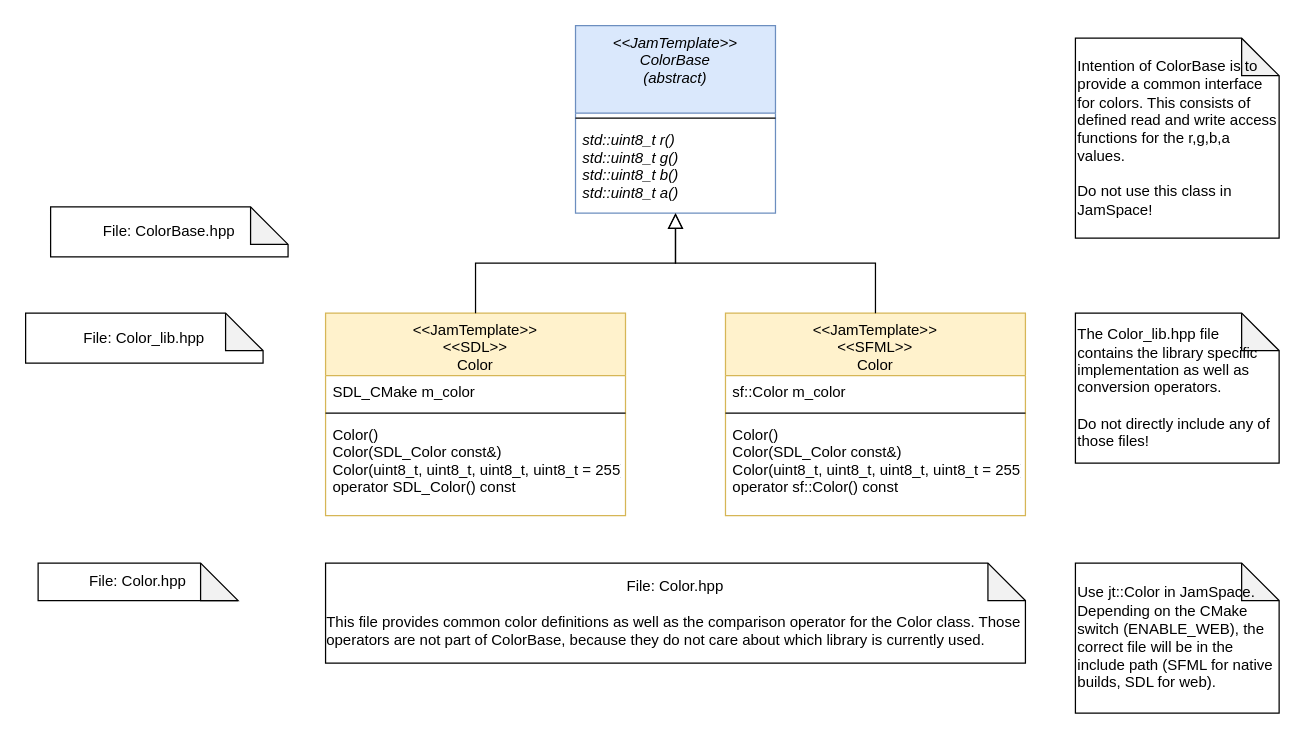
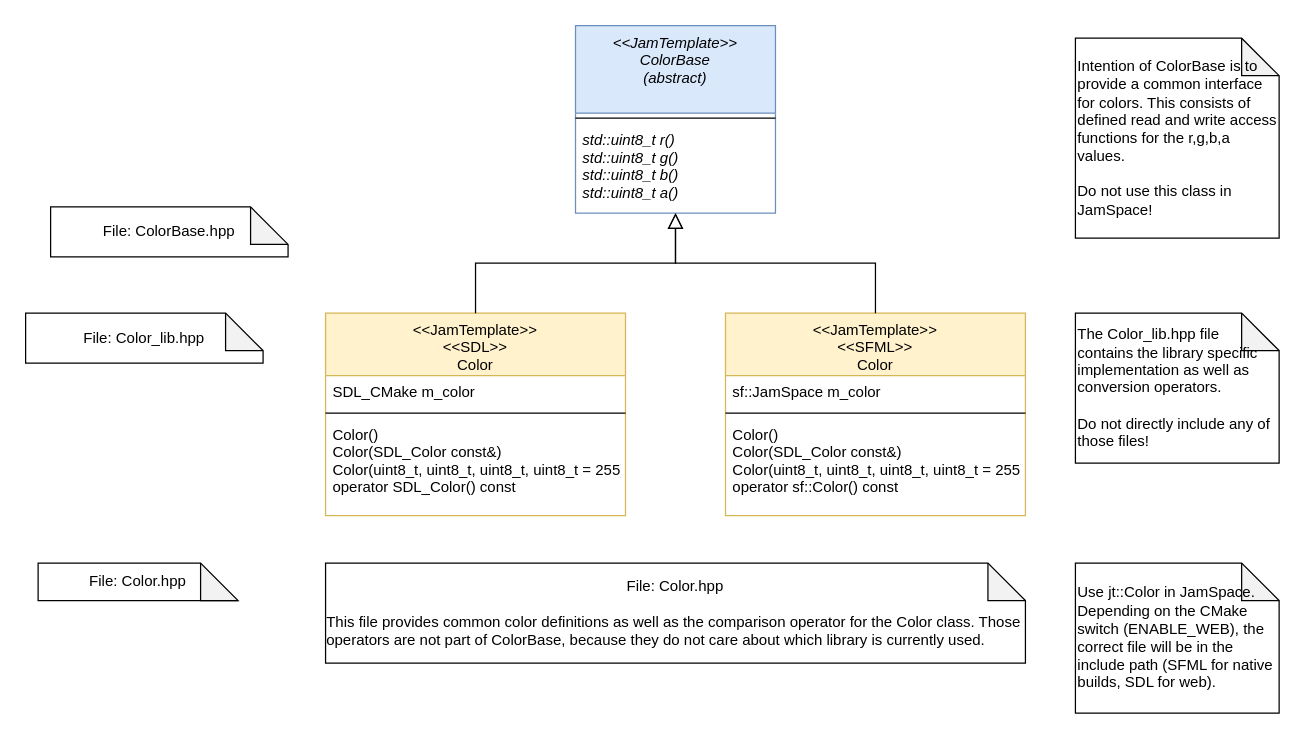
  <mxCell id="0" />
  <mxCell id="1" parent="0" />
  <mxCell id="2" value="&lt;&lt;JamTemplate&gt;&gt;&#10;ColorBase&#10;(abstract)" style="swimlane;fontStyle=2;align=center;verticalAlign=top;childLayout=stackLayout;horizontal=1;startSize=70;horizontalStack=0;resizeParent=1;resizeLast=0;collapsible=1;marginBottom=0;rounded=0;shadow=0;strokeWidth=1;fillColor=#dae8fc;strokeColor=#6c8ebf;" parent="1" vertex="1"><mxGeometry x="460" y="20" width="160" height="150" as="geometry"><mxRectangle x="230" y="140" width="160" height="26" as="alternateBounds" /></mxGeometry></mxCell>
  <mxCell id="3" value="" style="line;html=1;strokeWidth=1;align=left;verticalAlign=middle;spacingTop=-1;spacingLeft=3;spacingRight=3;rotatable=0;labelPosition=right;points=[];portConstraint=eastwest;" parent="2" vertex="1"><mxGeometry y="70" width="160" height="8" as="geometry" /></mxCell>
  <mxCell id="4" value="std::uint8_t r()&#10;std::uint8_t g()&#10;std::uint8_t b()&#10;std::uint8_t a()" style="text;align=left;verticalAlign=top;spacingLeft=4;spacingRight=4;overflow=hidden;rotatable=0;points=[[0,0.5],[1,0.5]];portConstraint=eastwest;fontStyle=2" parent="2" vertex="1"><mxGeometry y="78" width="160" height="72" as="geometry" /></mxCell>
  <mxCell id="5" value="&lt;&lt;JamTemplate&gt;&gt;&#10;&lt;&lt;SDL&gt;&gt;&#10;Color" style="swimlane;fontStyle=0;align=center;verticalAlign=top;childLayout=stackLayout;horizontal=1;startSize=50;horizontalStack=0;resizeParent=1;resizeLast=0;collapsible=1;marginBottom=0;rounded=0;shadow=0;strokeWidth=1;fillColor=#fff2cc;strokeColor=#d6b656;" parent="1" vertex="1"><mxGeometry x="260" y="250" width="240" height="162" as="geometry"><mxRectangle x="130" y="380" width="160" height="26" as="alternateBounds" /></mxGeometry></mxCell>
  <mxCell id="6" value="SDL_CMake m_color" style="text;align=left;verticalAlign=top;spacingLeft=4;spacingRight=4;overflow=hidden;rotatable=0;points=[[0,0.5],[1,0.5]];portConstraint=eastwest;" parent="5" vertex="1"><mxGeometry y="50" width="240" height="26" as="geometry" /></mxCell>
  <mxCell id="7" value="" style="line;html=1;strokeWidth=1;align=left;verticalAlign=middle;spacingTop=-1;spacingLeft=3;spacingRight=3;rotatable=0;labelPosition=right;points=[];portConstraint=eastwest;" parent="5" vertex="1"><mxGeometry y="76" width="240" height="8" as="geometry" /></mxCell>
  <mxCell id="8" value="Color()&#10;Color(SDL_Color const&amp;)&#10;Color(uint8_t, uint8_t, uint8_t, uint8_t = 255)&#10;operator SDL_Color() const" style="text;align=left;verticalAlign=top;spacingLeft=4;spacingRight=4;overflow=hidden;rotatable=0;points=[[0,0.5],[1,0.5]];portConstraint=eastwest;fontStyle=0" parent="5" vertex="1"><mxGeometry y="84" width="240" height="76" as="geometry" /></mxCell>
  <mxCell id="9" value="" style="endArrow=block;endSize=10;endFill=0;shadow=0;strokeWidth=1;rounded=0;edgeStyle=elbowEdgeStyle;elbow=vertical;" parent="1" source="5" target="2" edge="1"><mxGeometry width="160" relative="1" as="geometry"><mxPoint x="420" y="213" as="sourcePoint" /><mxPoint x="420" y="213" as="targetPoint" /></mxGeometry></mxCell>
  <mxCell id="10" value="&lt;&lt;JamTemplate&gt;&gt;&#10;&lt;&lt;SFML&gt;&gt;&#10;Color" style="swimlane;fontStyle=0;align=center;verticalAlign=top;childLayout=stackLayout;horizontal=1;startSize=50;horizontalStack=0;resizeParent=1;resizeLast=0;collapsible=1;marginBottom=0;rounded=0;shadow=0;strokeWidth=1;fillColor=#fff2cc;strokeColor=#d6b656;" vertex="1" parent="1"><mxGeometry x="580" y="250" width="240" height="162" as="geometry"><mxRectangle x="130" y="380" width="160" height="26" as="alternateBounds" /></mxGeometry></mxCell>
- <mxCell id="11" value="sf::Color m_color" style="text;align=left;verticalAlign=top;spacingLeft=4;spacingRight=4;overflow=hidden;rotatable=0;points=[[0,0.5],[1,0.5]];portConstraint=eastwest;" vertex="1" parent="10"><mxGeometry y="50" width="240" height="26" as="geometry" /></mxCell>
+ <mxCell id="11" value="sf::JamSpace m_color" style="text;align=left;verticalAlign=top;spacingLeft=4;spacingRight=4;overflow=hidden;rotatable=0;points=[[0,0.5],[1,0.5]];portConstraint=eastwest;" vertex="1" parent="10"><mxGeometry y="50" width="240" height="26" as="geometry" /></mxCell>
  <mxCell id="12" value="" style="line;html=1;strokeWidth=1;align=left;verticalAlign=middle;spacingTop=-1;spacingLeft=3;spacingRight=3;rotatable=0;labelPosition=right;points=[];portConstraint=eastwest;" vertex="1" parent="10"><mxGeometry y="76" width="240" height="8" as="geometry" /></mxCell>
  <mxCell id="13" value="Color()&#10;Color(SDL_Color const&amp;)&#10;Color(uint8_t, uint8_t, uint8_t, uint8_t = 255)&#10;operator sf::Color() const" style="text;align=left;verticalAlign=top;spacingLeft=4;spacingRight=4;overflow=hidden;rotatable=0;points=[[0,0.5],[1,0.5]];portConstraint=eastwest;fontStyle=0" vertex="1" parent="10"><mxGeometry y="84" width="240" height="76" as="geometry" /></mxCell>
  <mxCell id="14" value="" style="endArrow=block;endSize=10;endFill=0;shadow=0;strokeWidth=1;rounded=0;edgeStyle=elbowEdgeStyle;elbow=vertical;exitX=0.5;exitY=0;exitDx=0;exitDy=0;" edge="1" parent="1" source="10" target="4"><mxGeometry width="160" relative="1" as="geometry"><mxPoint x="390" y="260" as="sourcePoint" /><mxPoint x="620" y="190" as="targetPoint" /></mxGeometry></mxCell>
  <mxCell id="15" value="File: ColorBase.hpp" style="shape=note;whiteSpace=wrap;html=1;backgroundOutline=1;darkOpacity=0.05;" vertex="1" parent="1"><mxGeometry x="40" y="165" width="190" height="40" as="geometry" /></mxCell>
  <mxCell id="16" value="File: Color_lib.hpp" style="shape=note;whiteSpace=wrap;html=1;backgroundOutline=1;darkOpacity=0.05;" vertex="1" parent="1"><mxGeometry x="20" y="250" width="190" height="40" as="geometry" /></mxCell>
  <mxCell id="17" value="The Color_lib.hpp file contains the library specific implementation as well as conversion operators.&lt;br&gt;&lt;br&gt;Do not directly include any of those files!" style="shape=note;whiteSpace=wrap;html=1;backgroundOutline=1;darkOpacity=0.05;align=left;" vertex="1" parent="1"><mxGeometry x="860" y="250" width="163" height="120" as="geometry" /></mxCell>
  <mxCell id="18" value="File: Color.hpp&lt;br&gt;&lt;br&gt;&lt;div style=&quot;text-align: left&quot;&gt;This file provides common color definitions as well as the comparison operator for the Color class. Those operators are not part of ColorBase, because they do not care about which library is currently used.&lt;/div&gt;" style="shape=note;whiteSpace=wrap;html=1;backgroundOutline=1;darkOpacity=0.05;" vertex="1" parent="1"><mxGeometry x="260" y="450" width="560" height="80" as="geometry" /></mxCell>
  <mxCell id="19" value="&lt;div&gt;Intention of ColorBase is to provide a common interface for colors. This consists of defined read and write access functions for the r,g,b,a values.&lt;/div&gt;&lt;div&gt;&lt;br&gt;&lt;/div&gt;&lt;div&gt;Do not use this class in JamSpace!&lt;/div&gt;" style="shape=note;whiteSpace=wrap;html=1;backgroundOutline=1;darkOpacity=0.05;align=left;" vertex="1" parent="1"><mxGeometry x="860" y="30" width="163" height="160" as="geometry" /></mxCell>
  <mxCell id="20" value="File: Color.hpp&lt;br&gt;" style="shape=note;whiteSpace=wrap;html=1;backgroundOutline=1;darkOpacity=0.05;" vertex="1" parent="1"><mxGeometry x="30" y="450" width="160" height="30" as="geometry" /></mxCell>
  <mxCell id="21" value="Use jt::Color in JamSpace. Depending on the CMake switch (ENABLE_WEB), the correct file will be in the include path (SFML for native builds, SDL for web)." style="shape=note;whiteSpace=wrap;html=1;backgroundOutline=1;darkOpacity=0.05;align=left;" vertex="1" parent="1"><mxGeometry x="860" y="450" width="163" height="120" as="geometry" /></mxCell>
